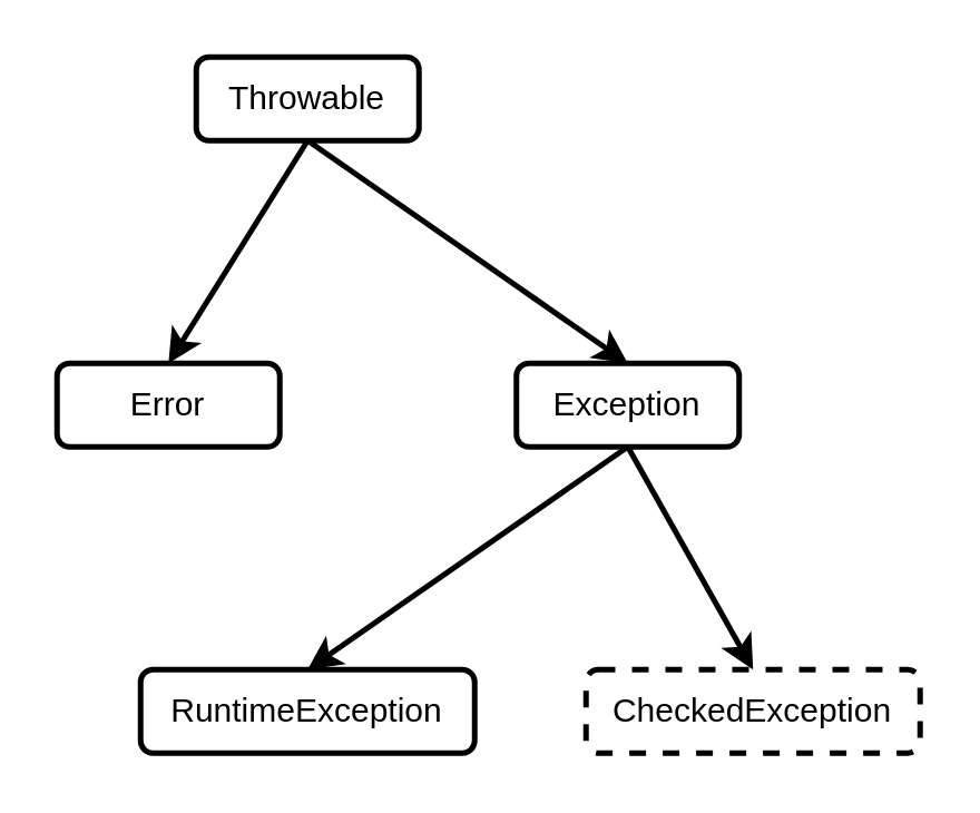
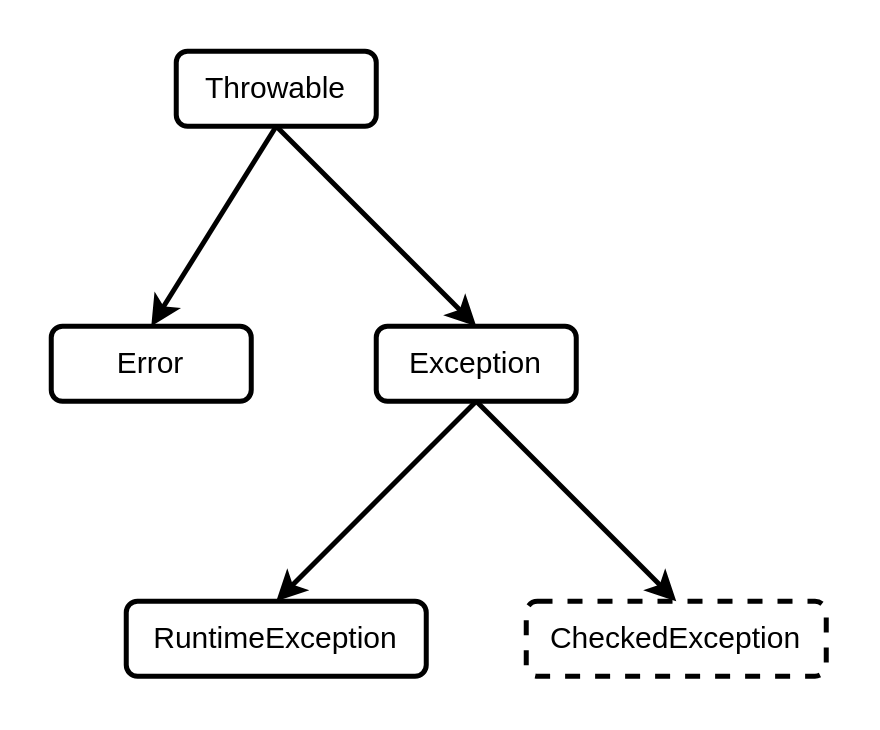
  <mxCell id="0" />
  <mxCell id="1" parent="0" />
  <mxCell id="2" value="Throwable" style="rounded=1;whiteSpace=wrap;html=1;strokeWidth=2;" vertex="1" parent="1"><mxGeometry x="70" y="20" width="80" height="30" as="geometry" /></mxCell>
  <mxCell id="3" value="Error" style="rounded=1;whiteSpace=wrap;html=1;strokeWidth=2;" vertex="1" parent="1"><mxGeometry x="20" y="130" width="80" height="30" as="geometry" /></mxCell>
- <mxCell id="4" value="Exception" style="rounded=1;whiteSpace=wrap;html=1;strokeWidth=2;" vertex="1" parent="1"><mxGeometry x="185" y="130" width="80" height="30" as="geometry" /></mxCell>
+ <mxCell id="4" value="Exception" style="rounded=1;whiteSpace=wrap;html=1;strokeWidth=2;" vertex="1" parent="1"><mxGeometry x="150" y="130" width="80" height="30" as="geometry" /></mxCell>
  <mxCell id="5" value="RuntimeException" style="rounded=1;whiteSpace=wrap;html=1;strokeWidth=2;" vertex="1" parent="1"><mxGeometry x="50" y="240" width="120" height="30" as="geometry" /></mxCell>
  <mxCell id="6" value="CheckedException" style="rounded=1;whiteSpace=wrap;html=1;strokeWidth=2;dashed=1;" vertex="1" parent="1"><mxGeometry x="210" y="240" width="120" height="30" as="geometry" /></mxCell>
  <mxCell id="7" value="" style="endArrow=classic;html=1;strokeWidth=2;exitX=0.5;exitY=1;exitDx=0;exitDy=0;entryX=0.5;entryY=0;entryDx=0;entryDy=0;" edge="1" parent="1" source="2" target="3"><mxGeometry width="50" height="50" relative="1" as="geometry"><mxPoint x="250" y="50" as="sourcePoint" /><mxPoint x="300" y="0" as="targetPoint" /></mxGeometry></mxCell>
  <mxCell id="8" value="" style="endArrow=classic;html=1;strokeWidth=2;exitX=0.5;exitY=1;exitDx=0;exitDy=0;entryX=0.5;entryY=0;entryDx=0;entryDy=0;" edge="1" parent="1" source="2" target="4"><mxGeometry width="50" height="50" relative="1" as="geometry"><mxPoint x="170" y="100" as="sourcePoint" /><mxPoint x="220" y="50" as="targetPoint" /></mxGeometry></mxCell>
  <mxCell id="9" value="" style="endArrow=classic;html=1;strokeWidth=2;exitX=0.5;exitY=1;exitDx=0;exitDy=0;entryX=0.5;entryY=0;entryDx=0;entryDy=0;" edge="1" parent="1" source="4" target="5"><mxGeometry width="50" height="50" relative="1" as="geometry"><mxPoint x="280" y="200" as="sourcePoint" /><mxPoint x="330" y="150" as="targetPoint" /></mxGeometry></mxCell>
  <mxCell id="10" value="" style="endArrow=classic;html=1;strokeWidth=2;exitX=0.5;exitY=1;exitDx=0;exitDy=0;entryX=0.5;entryY=0;entryDx=0;entryDy=0;" edge="1" parent="1" source="4" target="6"><mxGeometry width="50" height="50" relative="1" as="geometry"><mxPoint x="250" y="210" as="sourcePoint" /><mxPoint x="300" y="160" as="targetPoint" /></mxGeometry></mxCell>
